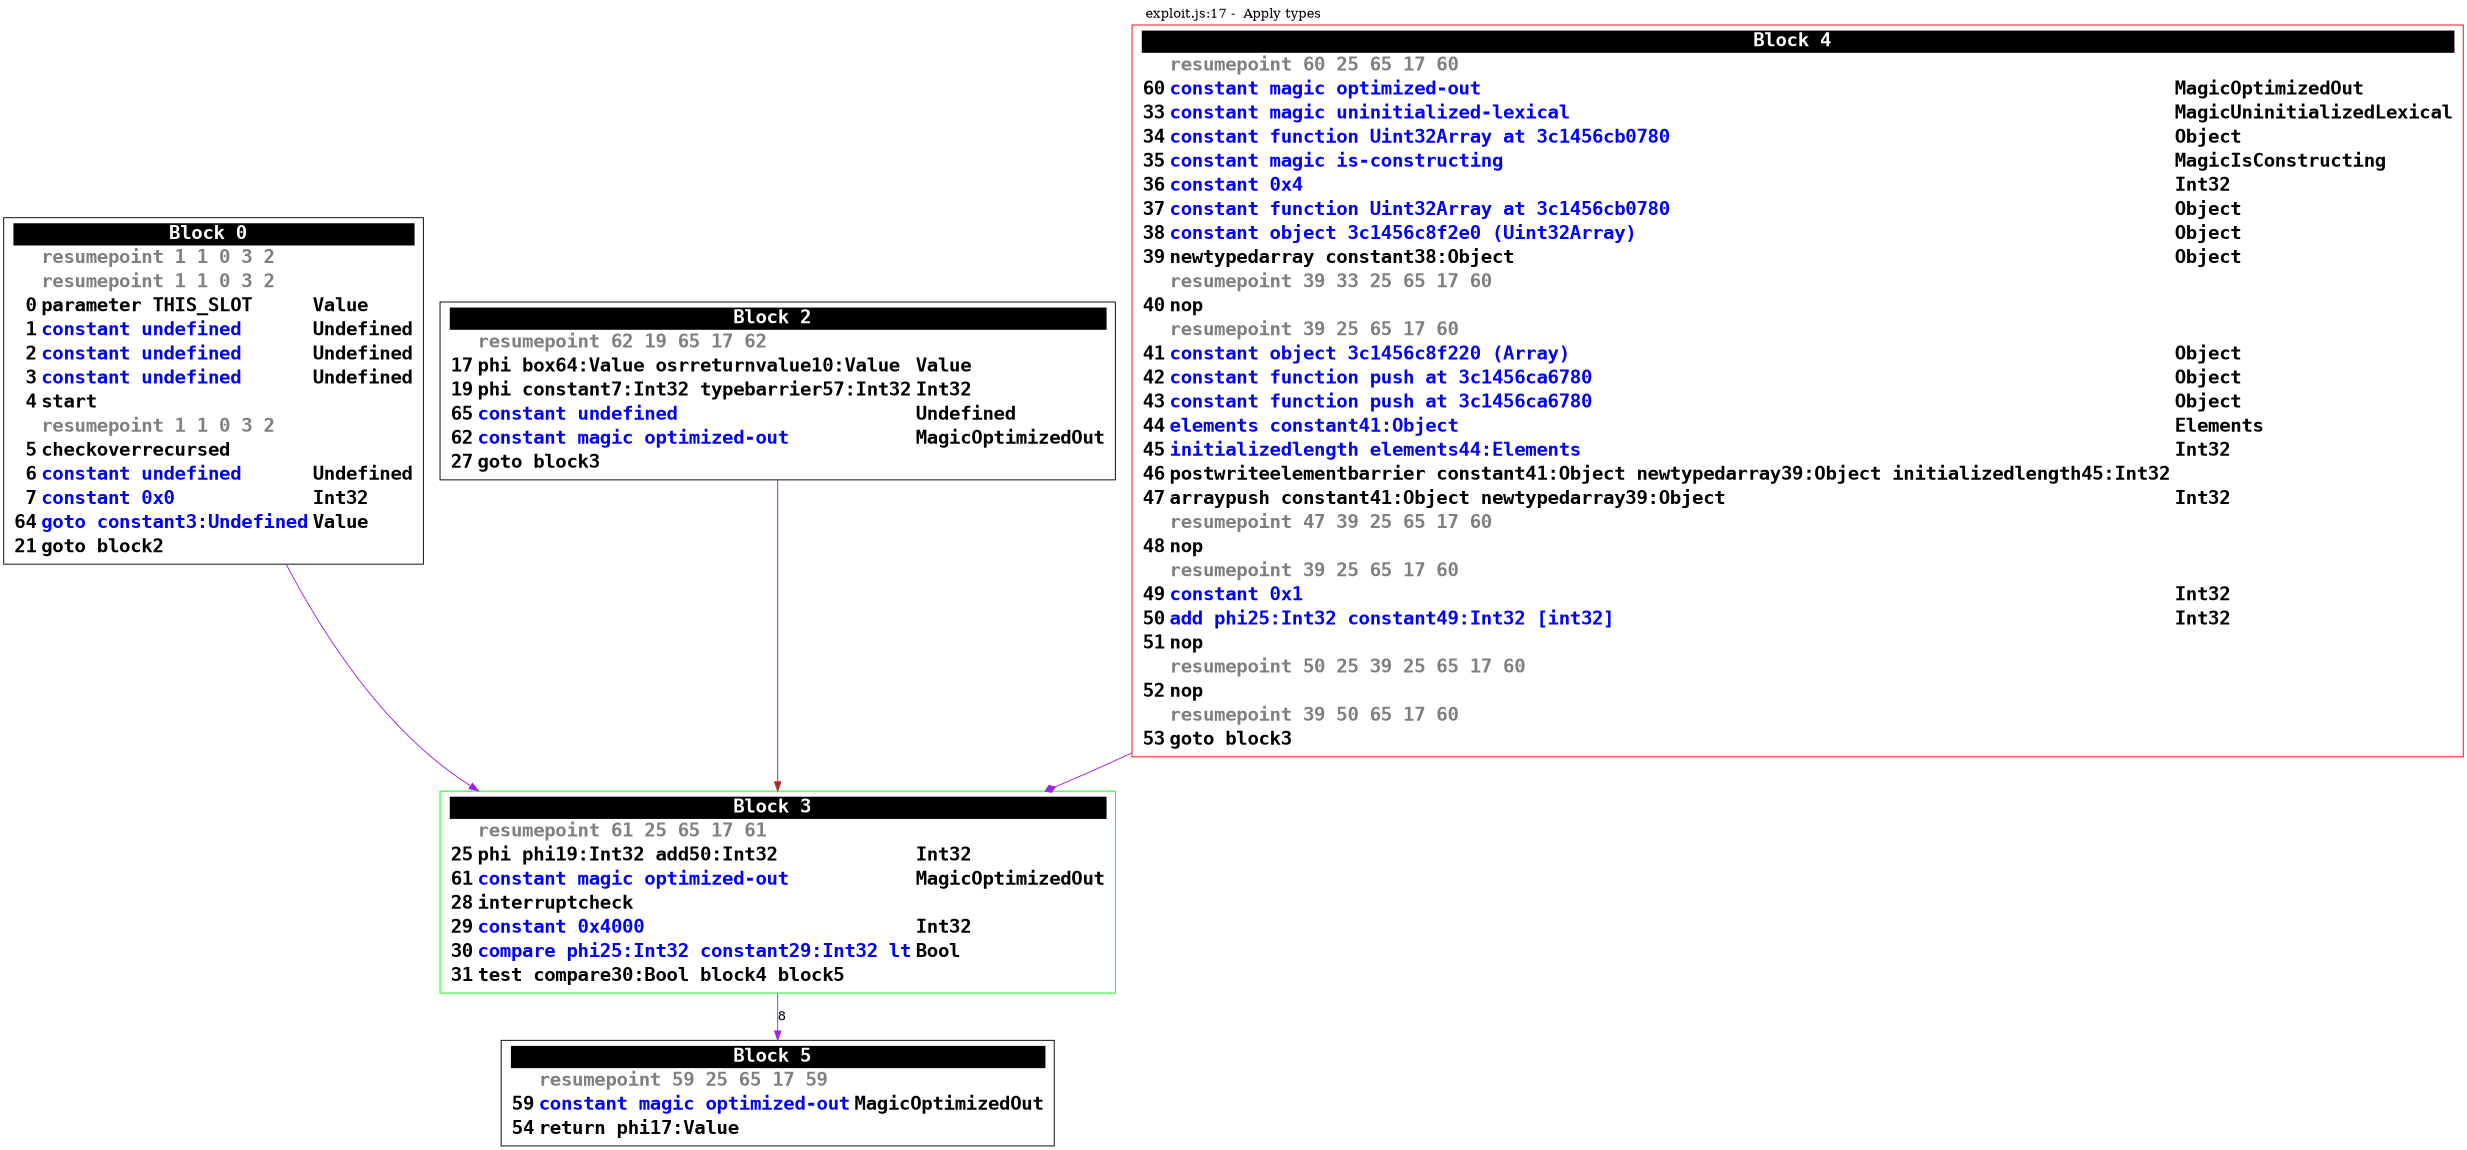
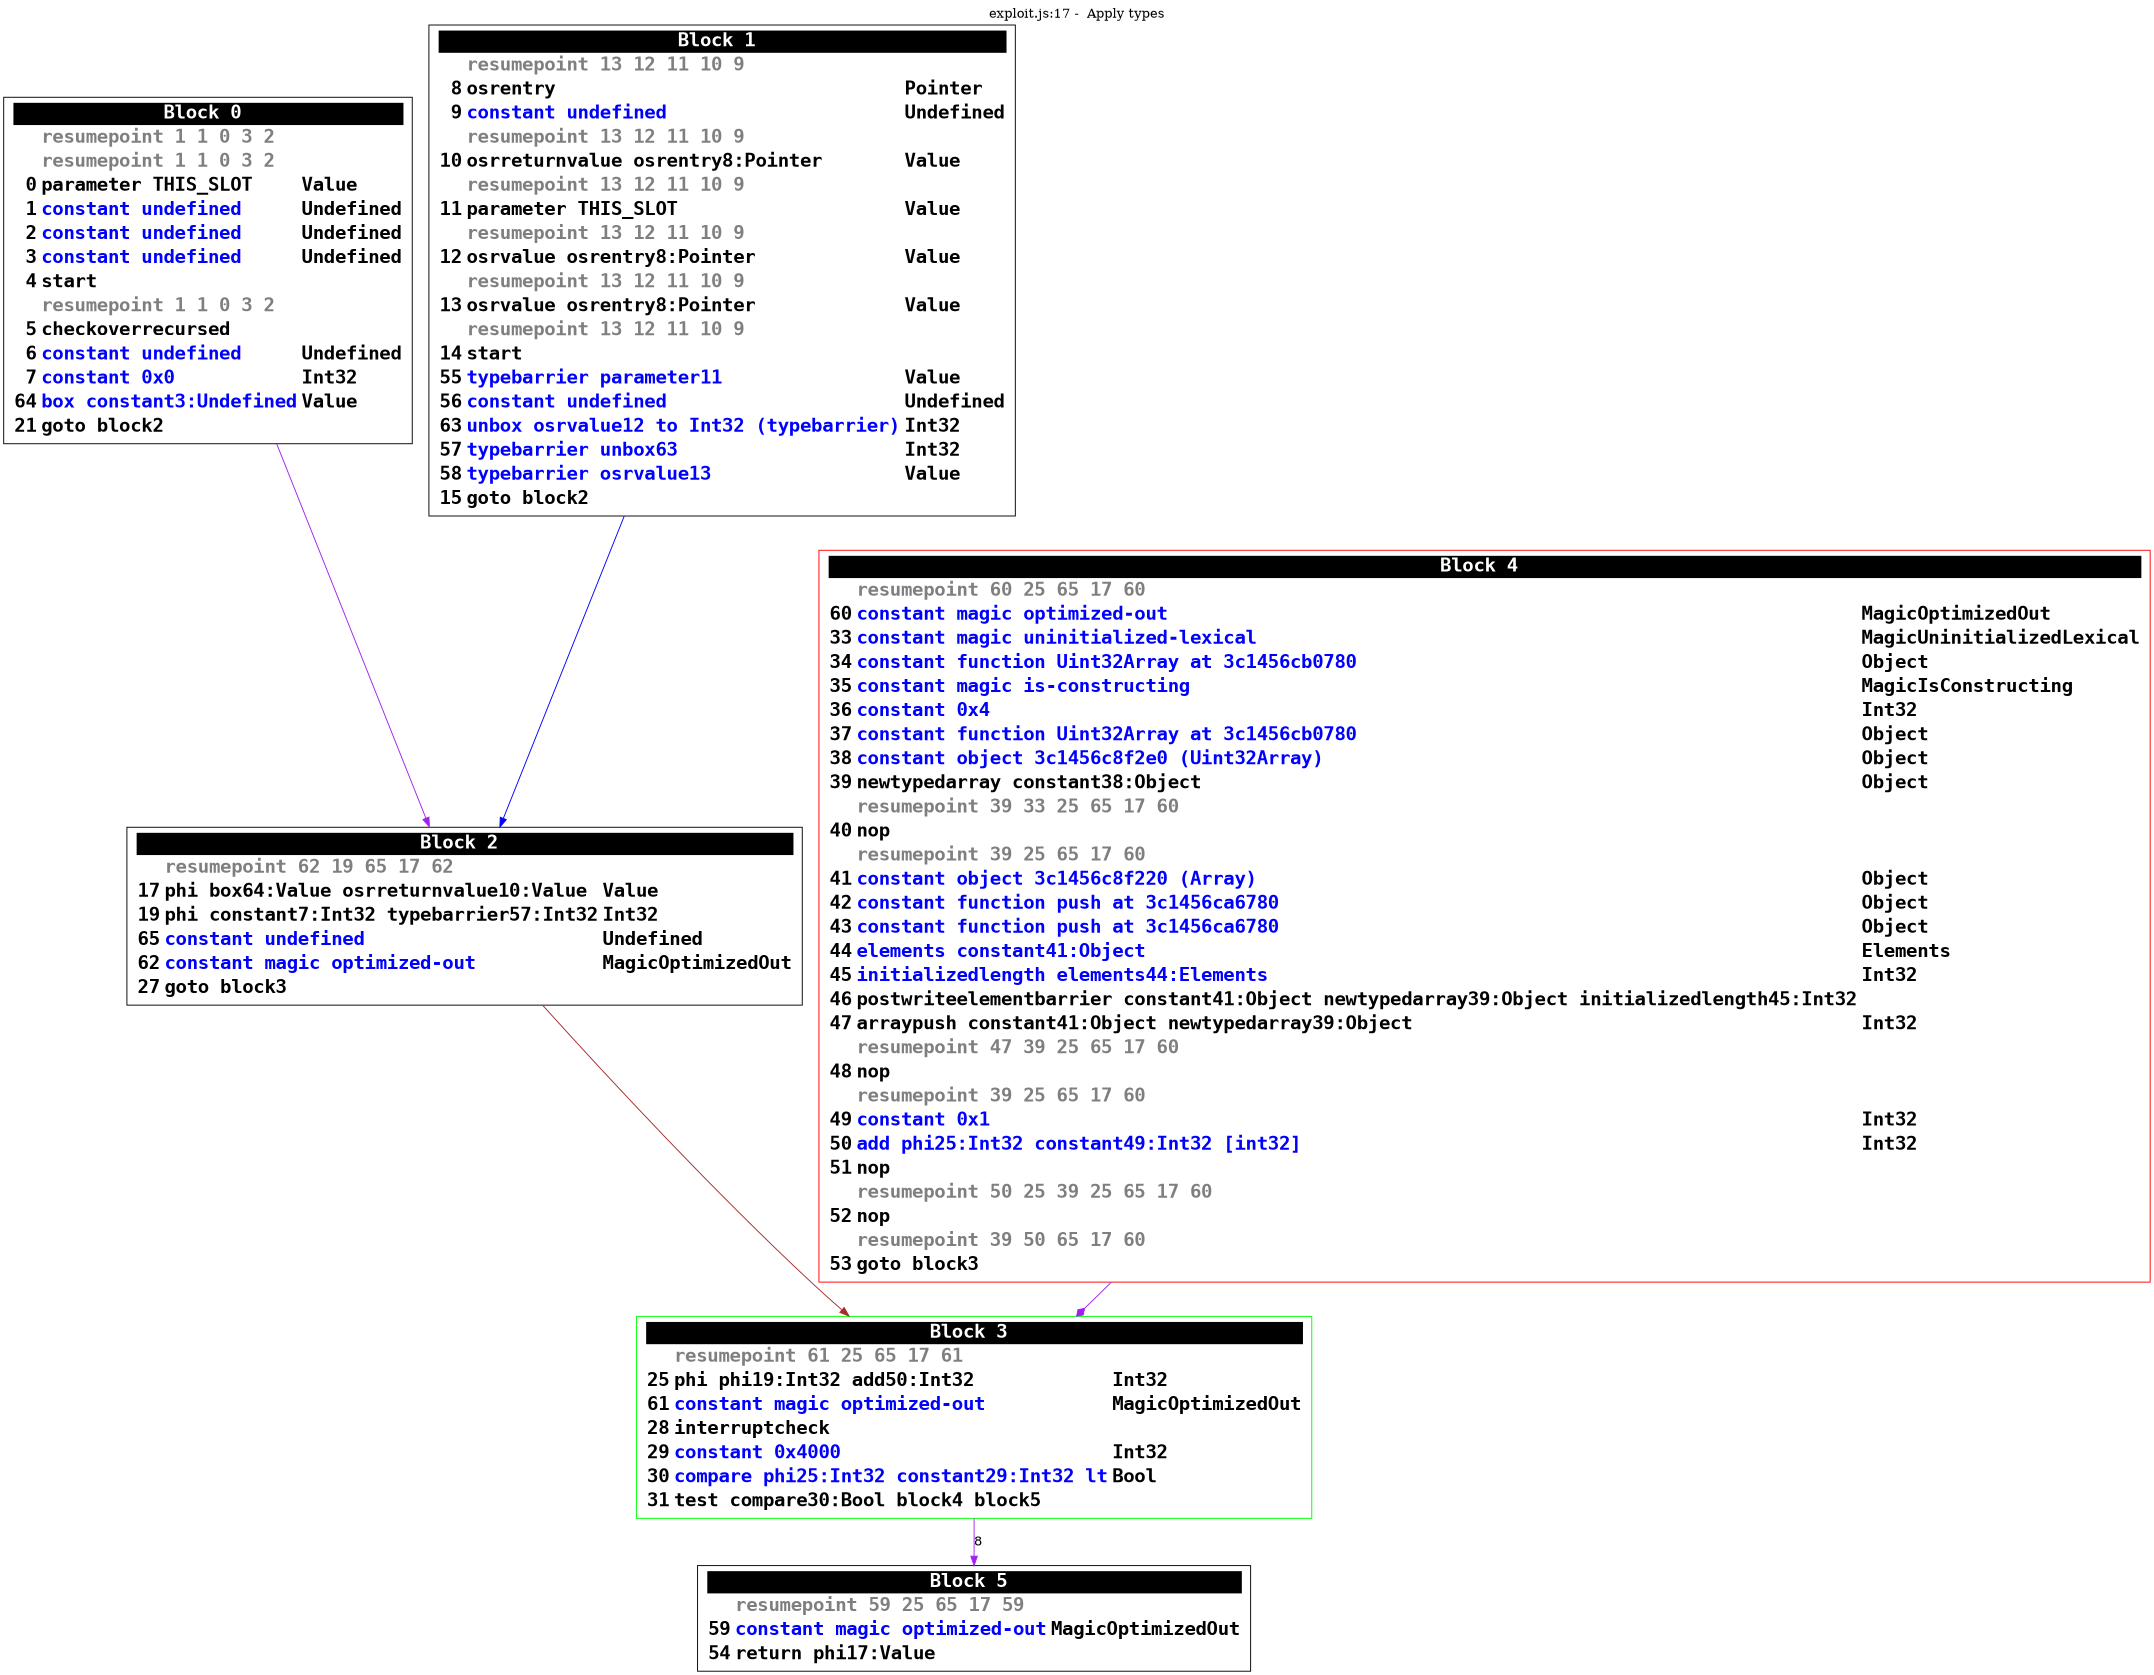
  digraph {
    label="exploit.js:17 -  Apply types"
    labelfontsize=30
    labelloc=t
    rankdir=TB
    splines=true
    node [fontname="Consolas Bold" fontsize=20 shape=box]
    edge [arrowhead=normal color=purple]
-   n1 [label=<<table border="0" cellborder="0" cellpadding="1"><tr><td align="center" bgcolor="black" colspan="3"><font color="white">Block 0 </font></td></tr><tr><td align="left"></td><td align="left"><font color="grey50">resumepoint 1 1 0 3 2 </font></td><td></td></tr><tr><td align="left"></td><td align="left"><font color="grey50">resumepoint 1 1 0 3 2 </font></td><td></td></tr><tr><td align="right" port="i0">0</td><td align="left">parameter THIS_SLOT</td><td align="left">Value</td></tr><tr><td align="right" port="i1">1</td><td align="left"><font color="blue">constant undefined</font></td><td align="left">Undefined</td></tr><tr><td align="right" port="i2">2</td><td align="left"><font color="blue">constant undefined</font></td><td align="left">Undefined</td></tr><tr><td align="right" port="i3">3</td><td align="left"><font color="blue">constant undefined</font></td><td align="left">Undefined</td></tr><tr><td align="right" port="i4">4</td><td align="left">start</td></tr><tr><td align="left"></td><td align="left"><font color="grey50">resumepoint 1 1 0 3 2 </font></td><td></td></tr><tr><td align="right" port="i5">5</td><td align="left">checkoverrecursed</td></tr><tr><td align="right" port="i6">6</td><td align="left"><font color="blue">constant undefined</font></td><td align="left">Undefined</td></tr><tr><td align="right" port="i7">7</td><td align="left"><font color="blue">constant 0x0</font></td><td align="left">Int32</td></tr><tr><td align="right" port="i64">64</td><td align="left"><font color="blue">goto constant3:Undefined</font></td><td align="left">Value</td></tr><tr><td align="right" port="i21">21</td><td align="left">goto block2</td></tr></table>>]
+   n1 [label=<<table border="0" cellborder="0" cellpadding="1"><tr><td align="center" bgcolor="black" colspan="3"><font color="white">Block 0 </font></td></tr><tr><td align="left"></td><td align="left"><font color="grey50">resumepoint 1 1 0 3 2 </font></td><td></td></tr><tr><td align="left"></td><td align="left"><font color="grey50">resumepoint 1 1 0 3 2 </font></td><td></td></tr><tr><td align="right" port="i0">0</td><td align="left">parameter THIS_SLOT</td><td align="left">Value</td></tr><tr><td align="right" port="i1">1</td><td align="left"><font color="blue">constant undefined</font></td><td align="left">Undefined</td></tr><tr><td align="right" port="i2">2</td><td align="left"><font color="blue">constant undefined</font></td><td align="left">Undefined</td></tr><tr><td align="right" port="i3">3</td><td align="left"><font color="blue">constant undefined</font></td><td align="left">Undefined</td></tr><tr><td align="right" port="i4">4</td><td align="left">start</td></tr><tr><td align="left"></td><td align="left"><font color="grey50">resumepoint 1 1 0 3 2 </font></td><td></td></tr><tr><td align="right" port="i5">5</td><td align="left">checkoverrecursed</td></tr><tr><td align="right" port="i6">6</td><td align="left"><font color="blue">constant undefined</font></td><td align="left">Undefined</td></tr><tr><td align="right" port="i7">7</td><td align="left"><font color="blue">constant 0x0</font></td><td align="left">Int32</td></tr><tr><td align="right" port="i64">64</td><td align="left"><font color="blue">box constant3:Undefined</font></td><td align="left">Value</td></tr><tr><td align="right" port="i21">21</td><td align="left">goto block2</td></tr></table>>]
    n2 [label=<<table border="0" cellborder="0" cellpadding="1"><tr><td align="center" bgcolor="black" colspan="3"><font color="white">Block 2 </font></td></tr><tr><td align="left"></td><td align="left"><font color="grey50">resumepoint 62 19 65 17 62 </font></td><td></td></tr><tr><td align="right" port="i17">17</td><td align="left">phi box64:Value osrreturnvalue10:Value</td><td align="left">Value</td></tr><tr><td align="right" port="i19">19</td><td align="left">phi constant7:Int32 typebarrier57:Int32</td><td align="left">Int32</td></tr><tr><td align="right" port="i65">65</td><td align="left"><font color="blue">constant undefined</font></td><td align="left">Undefined</td></tr><tr><td align="right" port="i62">62</td><td align="left"><font color="blue">constant magic optimized-out</font></td><td align="left">MagicOptimizedOut</td></tr><tr><td align="right" port="i27">27</td><td align="left">goto block3</td></tr></table>>]
    n3 [color=green label=<<table border="0" cellborder="0" cellpadding="1"><tr><td align="center" bgcolor="black" colspan="3"><font color="white">Block 3 </font></td></tr><tr><td align="left"></td><td align="left"><font color="grey50">resumepoint 61 25 65 17 61 </font></td><td></td></tr><tr><td align="right" port="i25">25</td><td align="left">phi phi19:Int32 add50:Int32</td><td align="left">Int32</td></tr><tr><td align="right" port="i61">61</td><td align="left"><font color="blue">constant magic optimized-out</font></td><td align="left">MagicOptimizedOut</td></tr><tr><td align="right" port="i28">28</td><td align="left">interruptcheck</td></tr><tr><td align="right" port="i29">29</td><td align="left"><font color="blue">constant 0x4000</font></td><td align="left">Int32</td></tr><tr><td align="right" port="i30">30</td><td align="left"><font color="blue">compare phi25:Int32 constant29:Int32 lt</font></td><td align="left">Bool</td></tr><tr><td align="right" port="i31">31</td><td align="left">test compare30:Bool block4 block5</td></tr></table>>]
+   n4 [label=<<table border="0" cellborder="0" cellpadding="1"><tr><td align="center" bgcolor="black" colspan="3"><font color="white">Block 1 </font></td></tr><tr><td align="left"></td><td align="left"><font color="grey50">resumepoint 13 12 11 10 9 </font></td><td></td></tr><tr><td align="right" port="i8">8</td><td align="left">osrentry</td><td align="left">Pointer</td></tr><tr><td align="right" port="i9">9</td><td align="left"><font color="blue">constant undefined</font></td><td align="left">Undefined</td></tr><tr><td align="left"></td><td align="left"><font color="grey50">resumepoint 13 12 11 10 9 </font></td><td></td></tr><tr><td align="right" port="i10">10</td><td align="left">osrreturnvalue osrentry8:Pointer</td><td align="left">Value</td></tr><tr><td align="left"></td><td align="left"><font color="grey50">resumepoint 13 12 11 10 9 </font></td><td></td></tr><tr><td align="right" port="i11">11</td><td align="left">parameter THIS_SLOT</td><td align="left">Value</td></tr><tr><td align="left"></td><td align="left"><font color="grey50">resumepoint 13 12 11 10 9 </font></td><td></td></tr><tr><td align="right" port="i12">12</td><td align="left">osrvalue osrentry8:Pointer</td><td align="left">Value</td></tr><tr><td align="left"></td><td align="left"><font color="grey50">resumepoint 13 12 11 10 9 </font></td><td></td></tr><tr><td align="right" port="i13">13</td><td align="left">osrvalue osrentry8:Pointer</td><td align="left">Value</td></tr><tr><td align="left"></td><td align="left"><font color="grey50">resumepoint 13 12 11 10 9 </font></td><td></td></tr><tr><td align="right" port="i14">14</td><td align="left">start</td></tr><tr><td align="right" port="i55">55</td><td align="left"><font color="blue">typebarrier parameter11</font></td><td align="left">Value</td></tr><tr><td align="right" port="i56">56</td><td align="left"><font color="blue">constant undefined</font></td><td align="left">Undefined</td></tr><tr><td align="right" port="i63">63</td><td align="left"><font color="blue">unbox osrvalue12 to Int32 (typebarrier)</font></td><td align="left">Int32</td></tr><tr><td align="right" port="i57">57</td><td align="left"><font color="blue">typebarrier unbox63</font></td><td align="left">Int32</td></tr><tr><td align="right" port="i58">58</td><td align="left"><font color="blue">typebarrier osrvalue13</font></td><td align="left">Value</td></tr><tr><td align="right" port="i15">15</td><td align="left">goto block2</td></tr></table>>]
    n5 [label=<<table border="0" cellborder="0" cellpadding="1"><tr><td align="center" bgcolor="black" colspan="3"><font color="white">Block 5 </font></td></tr><tr><td align="left"></td><td align="left"><font color="grey50">resumepoint 59 25 65 17 59 </font></td><td></td></tr><tr><td align="right" port="i59">59</td><td align="left"><font color="blue">constant magic optimized-out</font></td><td align="left">MagicOptimizedOut</td></tr><tr><td align="right" port="i54">54</td><td align="left">return phi17:Value</td></tr></table>>]
    n6 [color=red label=<<table border="0" cellborder="0" cellpadding="1"><tr><td align="center" bgcolor="black" colspan="3"><font color="white">Block 4 </font></td></tr><tr><td align="left"></td><td align="left"><font color="grey50">resumepoint 60 25 65 17 60 </font></td><td></td></tr><tr><td align="right" port="i60">60</td><td align="left"><font color="blue">constant magic optimized-out</font></td><td align="left">MagicOptimizedOut</td></tr><tr><td align="right" port="i33">33</td><td align="left"><font color="blue">constant magic uninitialized-lexical</font></td><td align="left">MagicUninitializedLexical</td></tr><tr><td align="right" port="i34">34</td><td align="left"><font color="blue">constant function Uint32Array at 3c1456cb0780</font></td><td align="left">Object</td></tr><tr><td align="right" port="i35">35</td><td align="left"><font color="blue">constant magic is-constructing</font></td><td align="left">MagicIsConstructing</td></tr><tr><td align="right" port="i36">36</td><td align="left"><font color="blue">constant 0x4</font></td><td align="left">Int32</td></tr><tr><td align="right" port="i37">37</td><td align="left"><font color="blue">constant function Uint32Array at 3c1456cb0780</font></td><td align="left">Object</td></tr><tr><td align="right" port="i38">38</td><td align="left"><font color="blue">constant object 3c1456c8f2e0 (Uint32Array)</font></td><td align="left">Object</td></tr><tr><td align="right" port="i39">39</td><td align="left">newtypedarray constant38:Object</td><td align="left">Object</td></tr><tr><td align="left"></td><td align="left"><font color="grey50">resumepoint 39 33 25 65 17 60 </font></td><td></td></tr><tr><td align="right" port="i40">40</td><td align="left">nop</td></tr><tr><td align="left"></td><td align="left"><font color="grey50">resumepoint 39 25 65 17 60 </font></td><td></td></tr><tr><td align="right" port="i41">41</td><td align="left"><font color="blue">constant object 3c1456c8f220 (Array)</font></td><td align="left">Object</td></tr><tr><td align="right" port="i42">42</td><td align="left"><font color="blue">constant function push at 3c1456ca6780</font></td><td align="left">Object</td></tr><tr><td align="right" port="i43">43</td><td align="left"><font color="blue">constant function push at 3c1456ca6780</font></td><td align="left">Object</td></tr><tr><td align="right" port="i44">44</td><td align="left"><font color="blue">elements constant41:Object</font></td><td align="left">Elements</td></tr><tr><td align="right" port="i45">45</td><td align="left"><font color="blue">initializedlength elements44:Elements</font></td><td align="left">Int32</td></tr><tr><td align="right" port="i46">46</td><td align="left">postwriteelementbarrier constant41:Object newtypedarray39:Object initializedlength45:Int32</td></tr><tr><td align="right" port="i47">47</td><td align="left">arraypush constant41:Object newtypedarray39:Object</td><td align="left">Int32</td></tr><tr><td align="left"></td><td align="left"><font color="grey50">resumepoint 47 39 25 65 17 60 </font></td><td></td></tr><tr><td align="right" port="i48">48</td><td align="left">nop</td></tr><tr><td align="left"></td><td align="left"><font color="grey50">resumepoint 39 25 65 17 60 </font></td><td></td></tr><tr><td align="right" port="i49">49</td><td align="left"><font color="blue">constant 0x1</font></td><td align="left">Int32</td></tr><tr><td align="right" port="i50">50</td><td align="left"><font color="blue">add phi25:Int32 constant49:Int32 [int32]</font></td><td align="left">Int32</td></tr><tr><td align="right" port="i51">51</td><td align="left">nop</td></tr><tr><td align="left"></td><td align="left"><font color="grey50">resumepoint 50 25 39 25 65 17 60 </font></td><td></td></tr><tr><td align="right" port="i52">52</td><td align="left">nop</td></tr><tr><td align="left"></td><td align="left"><font color="grey50">resumepoint 39 50 65 17 60 </font></td><td></td></tr><tr><td align="right" port="i53">53</td><td align="left">goto block3</td></tr></table>>]
-   n1 -> n3
+   n1 -> n2
    n2 -> n3 [color=brown]
    n3 -> n5 [label=8]
+   n4 -> n2 [color=blue]
    n6 -> n3 [arrowhead=diamond]
  }
